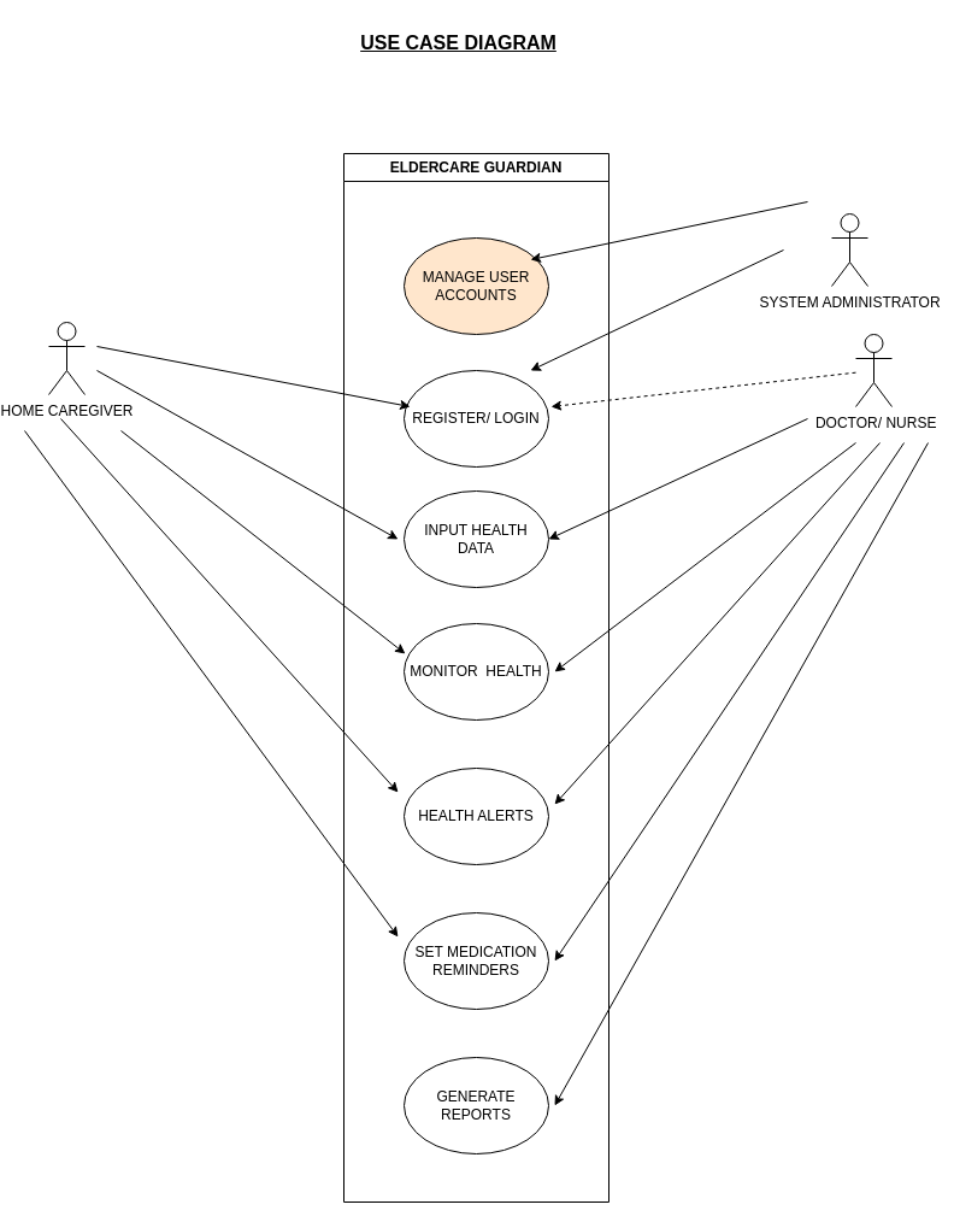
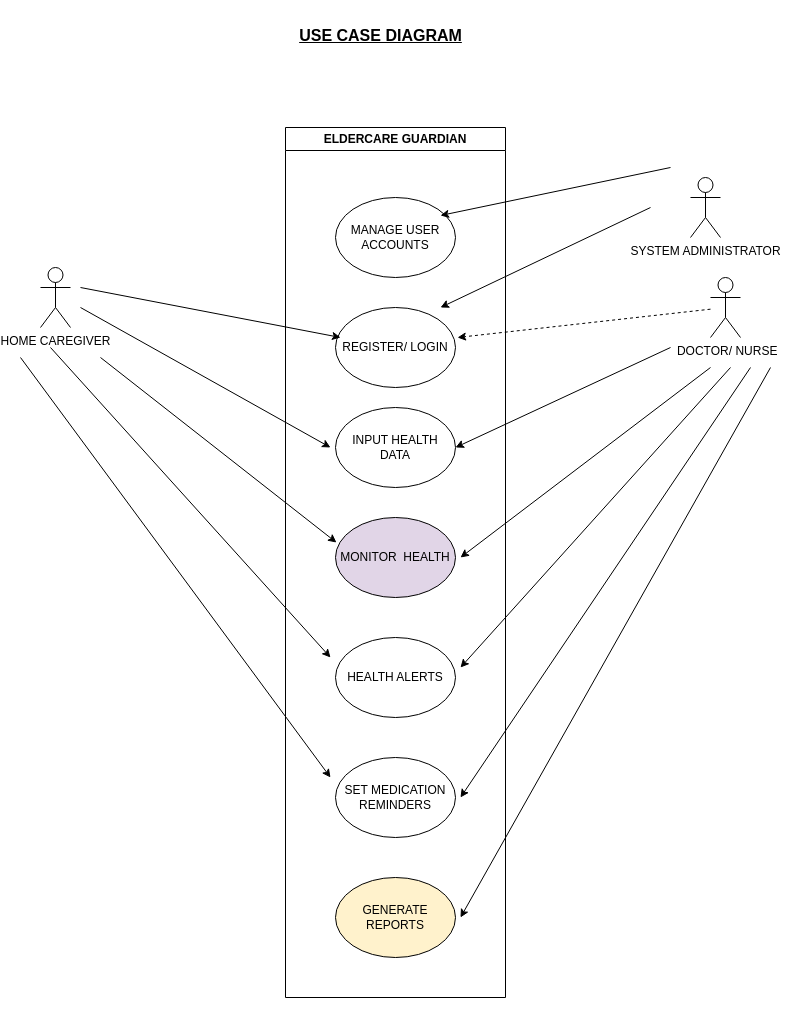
  <mxCell id="0" />
  <mxCell id="1" parent="0" />
  <mxCell id="2" value="HOME CAREGIVER" style="shape=umlActor;verticalLabelPosition=bottom;verticalAlign=top;html=1;outlineConnect=0;" vertex="1" parent="1"><mxGeometry x="40" y="267" width="30" height="60" as="geometry" /></mxCell>
  <mxCell id="3" value="&amp;nbsp;DOCTOR/ NURSE" style="shape=umlActor;verticalLabelPosition=bottom;verticalAlign=top;html=1;outlineConnect=0;" vertex="1" parent="1"><mxGeometry x="710" y="277" width="30" height="60" as="geometry" /></mxCell>
  <mxCell id="4" value="SYSTEM ADMINISTRATOR" style="shape=umlActor;verticalLabelPosition=bottom;verticalAlign=top;html=1;outlineConnect=0;" vertex="1" parent="1"><mxGeometry x="690" y="177" width="30" height="60" as="geometry" /></mxCell>
  <mxCell id="5" value="" style="endArrow=classic;html=1;rounded=0;" edge="1" parent="1"><mxGeometry width="50" height="50" relative="1" as="geometry"><mxPoint x="80" y="307" as="sourcePoint" /><mxPoint x="330" y="447" as="targetPoint" /></mxGeometry></mxCell>
  <mxCell id="6" value="" style="endArrow=classic;html=1;rounded=0;entryX=1.017;entryY=0.375;entryDx=0;entryDy=0;entryPerimeter=0;dashed=1;" edge="1" parent="1" source="3" target="11"><mxGeometry width="50" height="50" relative="1" as="geometry"><mxPoint x="190" y="820" as="sourcePoint" /><mxPoint x="515" y="627" as="targetPoint" /></mxGeometry></mxCell>
  <mxCell id="7" value="" style="endArrow=classic;html=1;rounded=0;entryX=1;entryY=0.5;entryDx=0;entryDy=0;" edge="1" parent="1" target="12"><mxGeometry width="50" height="50" relative="1" as="geometry"><mxPoint x="670" y="347" as="sourcePoint" /><mxPoint x="470" y="427" as="targetPoint" /></mxGeometry></mxCell>
  <mxCell id="8" value="" style="endArrow=classic;html=1;rounded=0;" edge="1" parent="1"><mxGeometry width="50" height="50" relative="1" as="geometry"><mxPoint x="710" y="367" as="sourcePoint" /><mxPoint x="460" y="557" as="targetPoint" /></mxGeometry></mxCell>
  <mxCell id="9" value="ELDERCARE GUARDIAN" style="swimlane;whiteSpace=wrap;html=1;" vertex="1" parent="1"><mxGeometry x="285" y="127" width="220" height="870" as="geometry" /></mxCell>
- <mxCell id="10" value="MONITOR&amp;nbsp; HEALTH" style="ellipse;whiteSpace=wrap;html=1;" vertex="1" parent="9"><mxGeometry x="50" y="390" width="120" height="80" as="geometry" /></mxCell>
+ <mxCell id="10" value="MONITOR&amp;nbsp; HEALTH" style="ellipse;whiteSpace=wrap;html=1;fillColor=#e1d5e7;" vertex="1" parent="9"><mxGeometry x="50" y="390" width="120" height="80" as="geometry" /></mxCell>
  <mxCell id="11" value="REGISTER/ LOGIN" style="ellipse;whiteSpace=wrap;html=1;" vertex="1" parent="9"><mxGeometry x="50" y="180" width="120" height="80" as="geometry" /></mxCell>
  <mxCell id="12" value="INPUT HEALTH DATA" style="ellipse;whiteSpace=wrap;html=1;" vertex="1" parent="9"><mxGeometry x="50" y="280" width="120" height="80" as="geometry" /></mxCell>
  <mxCell id="13" value="HEALTH ALERTS" style="ellipse;whiteSpace=wrap;html=1;" vertex="1" parent="9"><mxGeometry x="50" y="510" width="120" height="80" as="geometry" /></mxCell>
  <mxCell id="14" value="SET MEDICATION REMINDERS" style="ellipse;whiteSpace=wrap;html=1;" vertex="1" parent="9"><mxGeometry x="50" y="630" width="120" height="80" as="geometry" /></mxCell>
- <mxCell id="15" value="GENERATE REPORTS" style="ellipse;whiteSpace=wrap;html=1;" vertex="1" parent="9"><mxGeometry x="50" y="750" width="120" height="80" as="geometry" /></mxCell>
+ <mxCell id="15" value="GENERATE REPORTS" style="ellipse;whiteSpace=wrap;html=1;fillColor=#fff2cc;" vertex="1" parent="9"><mxGeometry x="50" y="750" width="120" height="80" as="geometry" /></mxCell>
  <mxCell id="16" value="" style="endArrow=classic;html=1;rounded=0;entryX=0.042;entryY=0.375;entryDx=0;entryDy=0;entryPerimeter=0;" edge="1" parent="9" target="11"><mxGeometry width="50" height="50" relative="1" as="geometry"><mxPoint x="-205" y="160" as="sourcePoint" /><mxPoint x="40" y="160" as="targetPoint" /></mxGeometry></mxCell>
- <mxCell id="17" value="MANAGE USER ACCOUNTS" style="ellipse;whiteSpace=wrap;html=1;fillColor=#ffe6cc;" vertex="1" parent="9"><mxGeometry x="50" y="70" width="120" height="80" as="geometry" /></mxCell>
+ <mxCell id="17" value="MANAGE USER ACCOUNTS" style="ellipse;whiteSpace=wrap;html=1;" vertex="1" parent="9"><mxGeometry x="50" y="70" width="120" height="80" as="geometry" /></mxCell>
  <mxCell id="18" value="" style="endArrow=classic;html=1;rounded=0;entryX=0.008;entryY=0.313;entryDx=0;entryDy=0;entryPerimeter=0;" edge="1" parent="1" target="10"><mxGeometry width="50" height="50" relative="1" as="geometry"><mxPoint x="100" y="357" as="sourcePoint" /><mxPoint x="300" y="447" as="targetPoint" /></mxGeometry></mxCell>
  <mxCell id="19" value="" style="endArrow=classic;html=1;rounded=0;entryX=1.017;entryY=0.375;entryDx=0;entryDy=0;entryPerimeter=0;" edge="1" parent="1"><mxGeometry width="50" height="50" relative="1" as="geometry"><mxPoint x="670" y="167" as="sourcePoint" /><mxPoint x="440" y="215" as="targetPoint" /></mxGeometry></mxCell>
  <mxCell id="20" value="" style="endArrow=classic;html=1;rounded=0;entryX=1;entryY=0.5;entryDx=0;entryDy=0;" edge="1" parent="1"><mxGeometry width="50" height="50" relative="1" as="geometry"><mxPoint x="650" y="207" as="sourcePoint" /><mxPoint x="440" y="307" as="targetPoint" /></mxGeometry></mxCell>
  <mxCell id="21" value="" style="endArrow=classic;html=1;rounded=0;" edge="1" parent="1"><mxGeometry width="50" height="50" relative="1" as="geometry"><mxPoint x="730" y="367" as="sourcePoint" /><mxPoint x="460" y="667" as="targetPoint" /></mxGeometry></mxCell>
  <mxCell id="22" value="" style="endArrow=classic;html=1;rounded=0;" edge="1" parent="1"><mxGeometry width="50" height="50" relative="1" as="geometry"><mxPoint x="750" y="367" as="sourcePoint" /><mxPoint x="460" y="797" as="targetPoint" /></mxGeometry></mxCell>
  <mxCell id="23" value="" style="endArrow=classic;html=1;rounded=0;" edge="1" parent="1"><mxGeometry width="50" height="50" relative="1" as="geometry"><mxPoint x="770" y="367" as="sourcePoint" /><mxPoint x="460" y="917" as="targetPoint" /></mxGeometry></mxCell>
  <mxCell id="24" value="" style="endArrow=classic;html=1;rounded=0;" edge="1" parent="1"><mxGeometry width="50" height="50" relative="1" as="geometry"><mxPoint x="20" y="357" as="sourcePoint" /><mxPoint x="330" y="777" as="targetPoint" /></mxGeometry></mxCell>
  <mxCell id="25" value="" style="endArrow=classic;html=1;rounded=0;" edge="1" parent="1"><mxGeometry width="50" height="50" relative="1" as="geometry"><mxPoint x="50" y="347" as="sourcePoint" /><mxPoint x="330" y="657" as="targetPoint" /></mxGeometry></mxCell>
  <mxCell id="26" value="&lt;b&gt;&lt;u&gt;&lt;font style=&quot;font-size: 16px;&quot;&gt;USE CASE DIAGRAM&lt;/font&gt;&lt;/u&gt;&lt;/b&gt;" style="text;html=1;align=center;verticalAlign=middle;resizable=0;points=[];autosize=1;strokeColor=none;fillColor=none;" vertex="1" parent="1"><mxGeometry x="285" y="20" width="190" height="30" as="geometry" /></mxCell>
